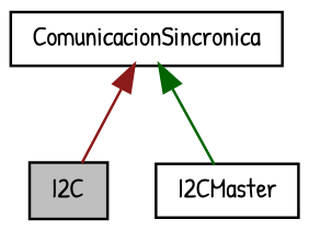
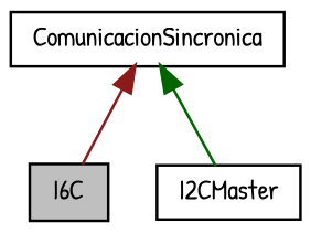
  digraph {
    fontname="Patrick Hand"
    node [color=black fillcolor=white fontname="Patrick Hand" fontsize=10 shape=record style=filled]
    edge [dir=back fontname="Patrick Hand" fontsize=10 labelfontname=Helvetica labelfontsize=10 style=solid]
-   n1 [fillcolor=grey75 fontcolor=black height=0.2 label=I2C width=0.4]
+   n1 [fillcolor=grey75 fontcolor=black height=0.2 label=I6C width=0.4]
    n2 [height=0.2 label=I2CMaster width=0.4]
    n3 [height=0.2 label=ComunicacionSincronica width=0.4]
    n3 -> n1 [color=firebrick4]
    n3 -> n2 [color=darkgreen]
  }
